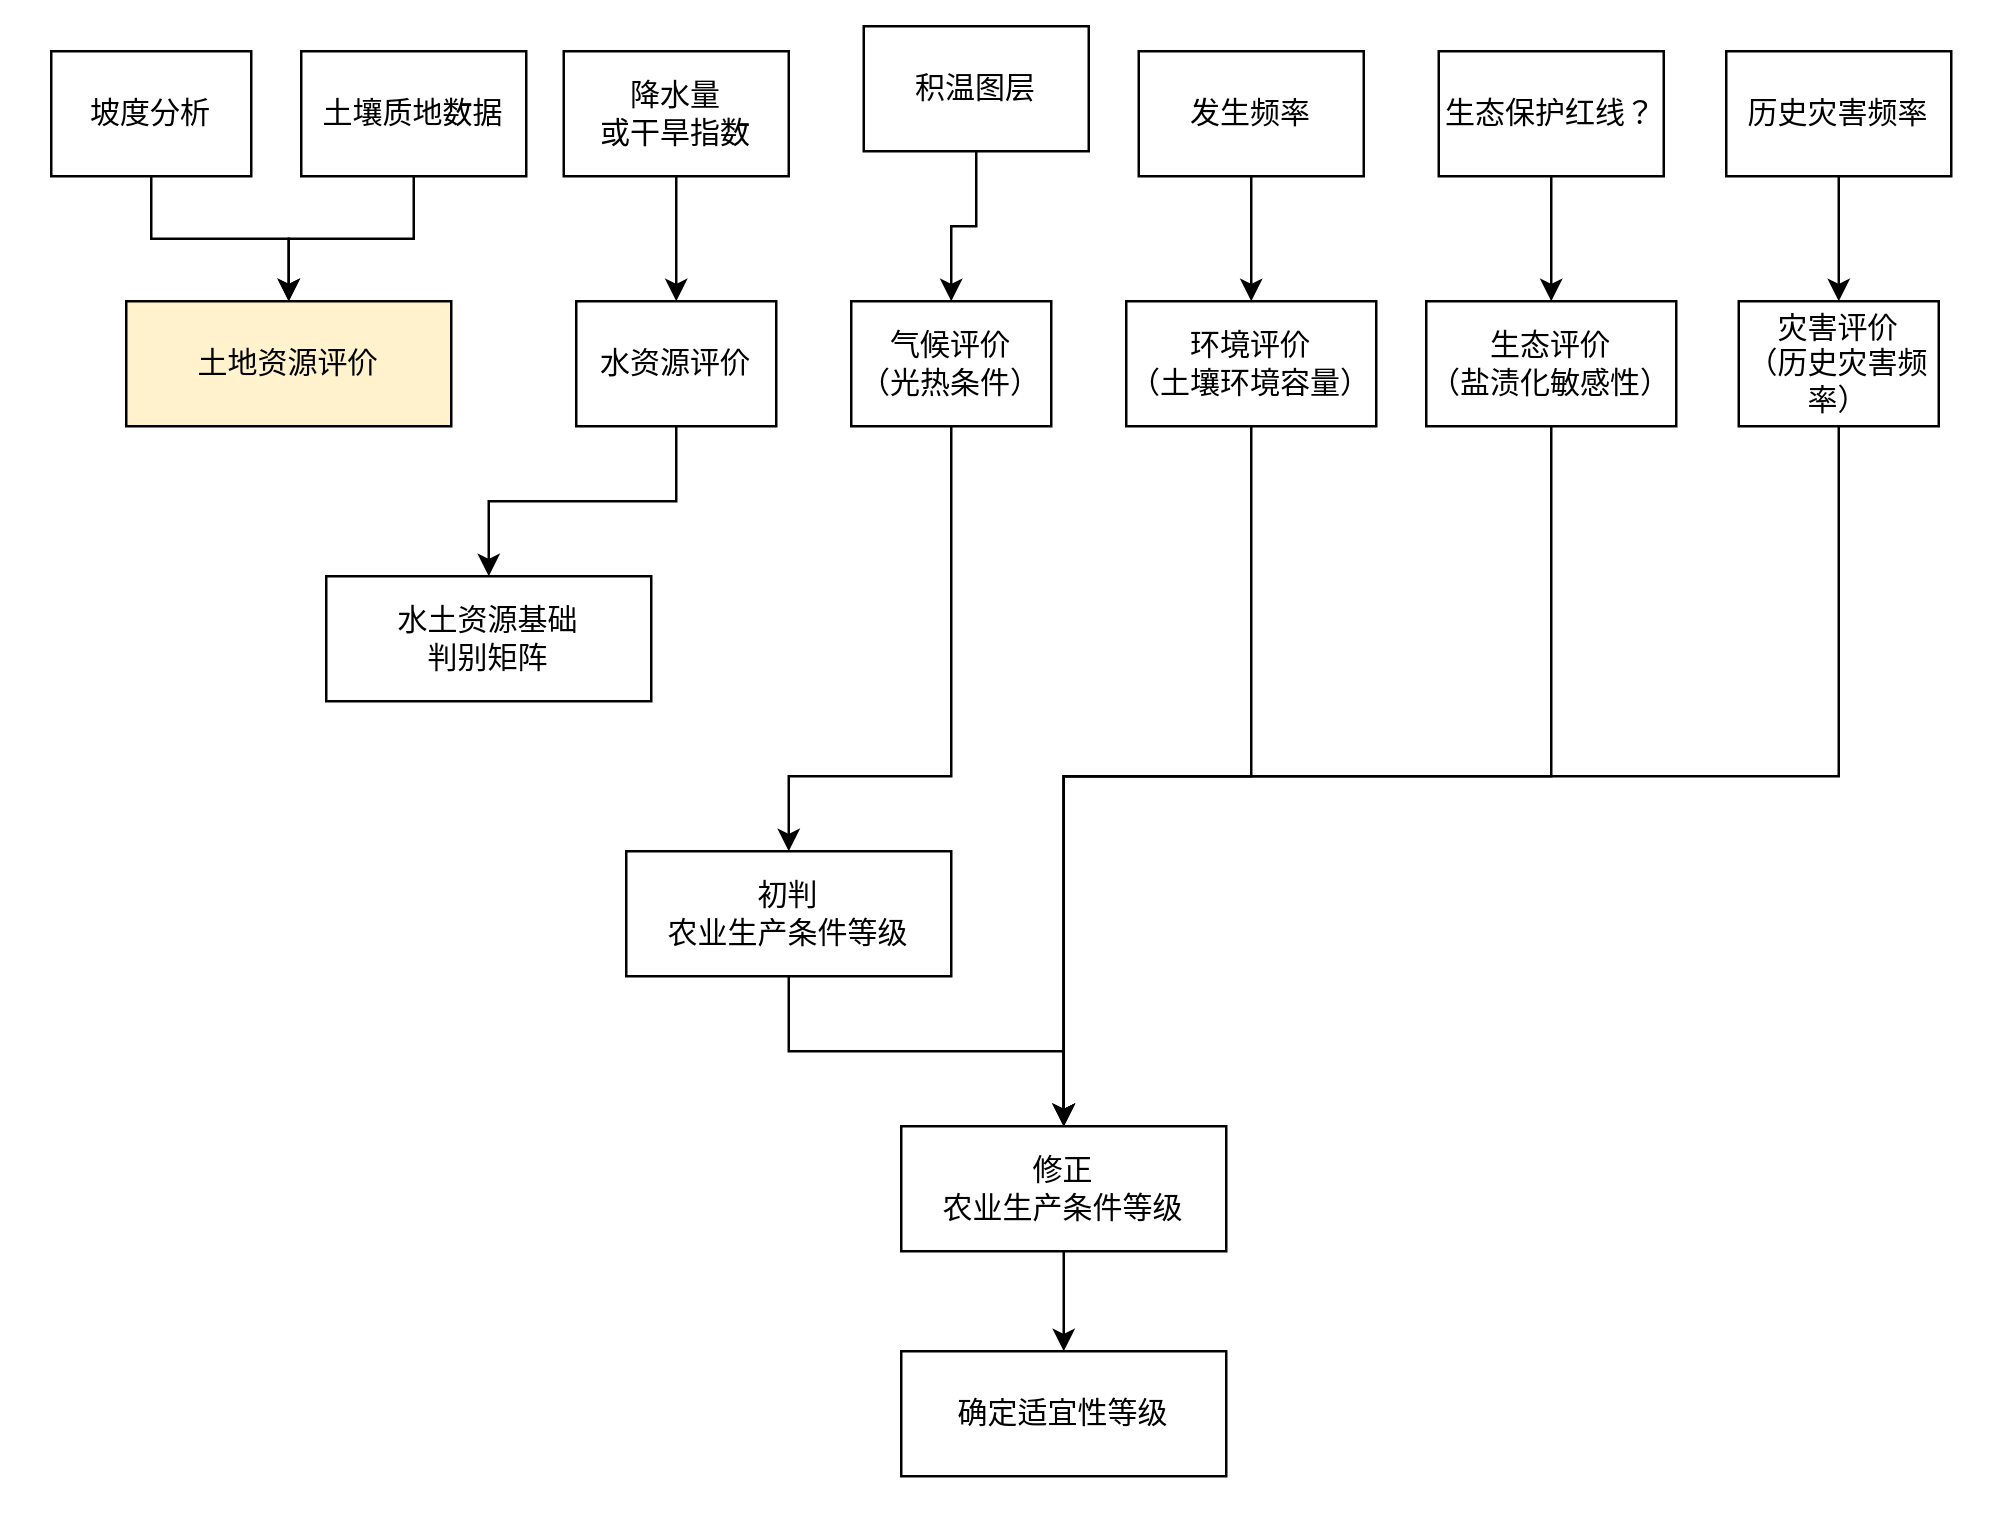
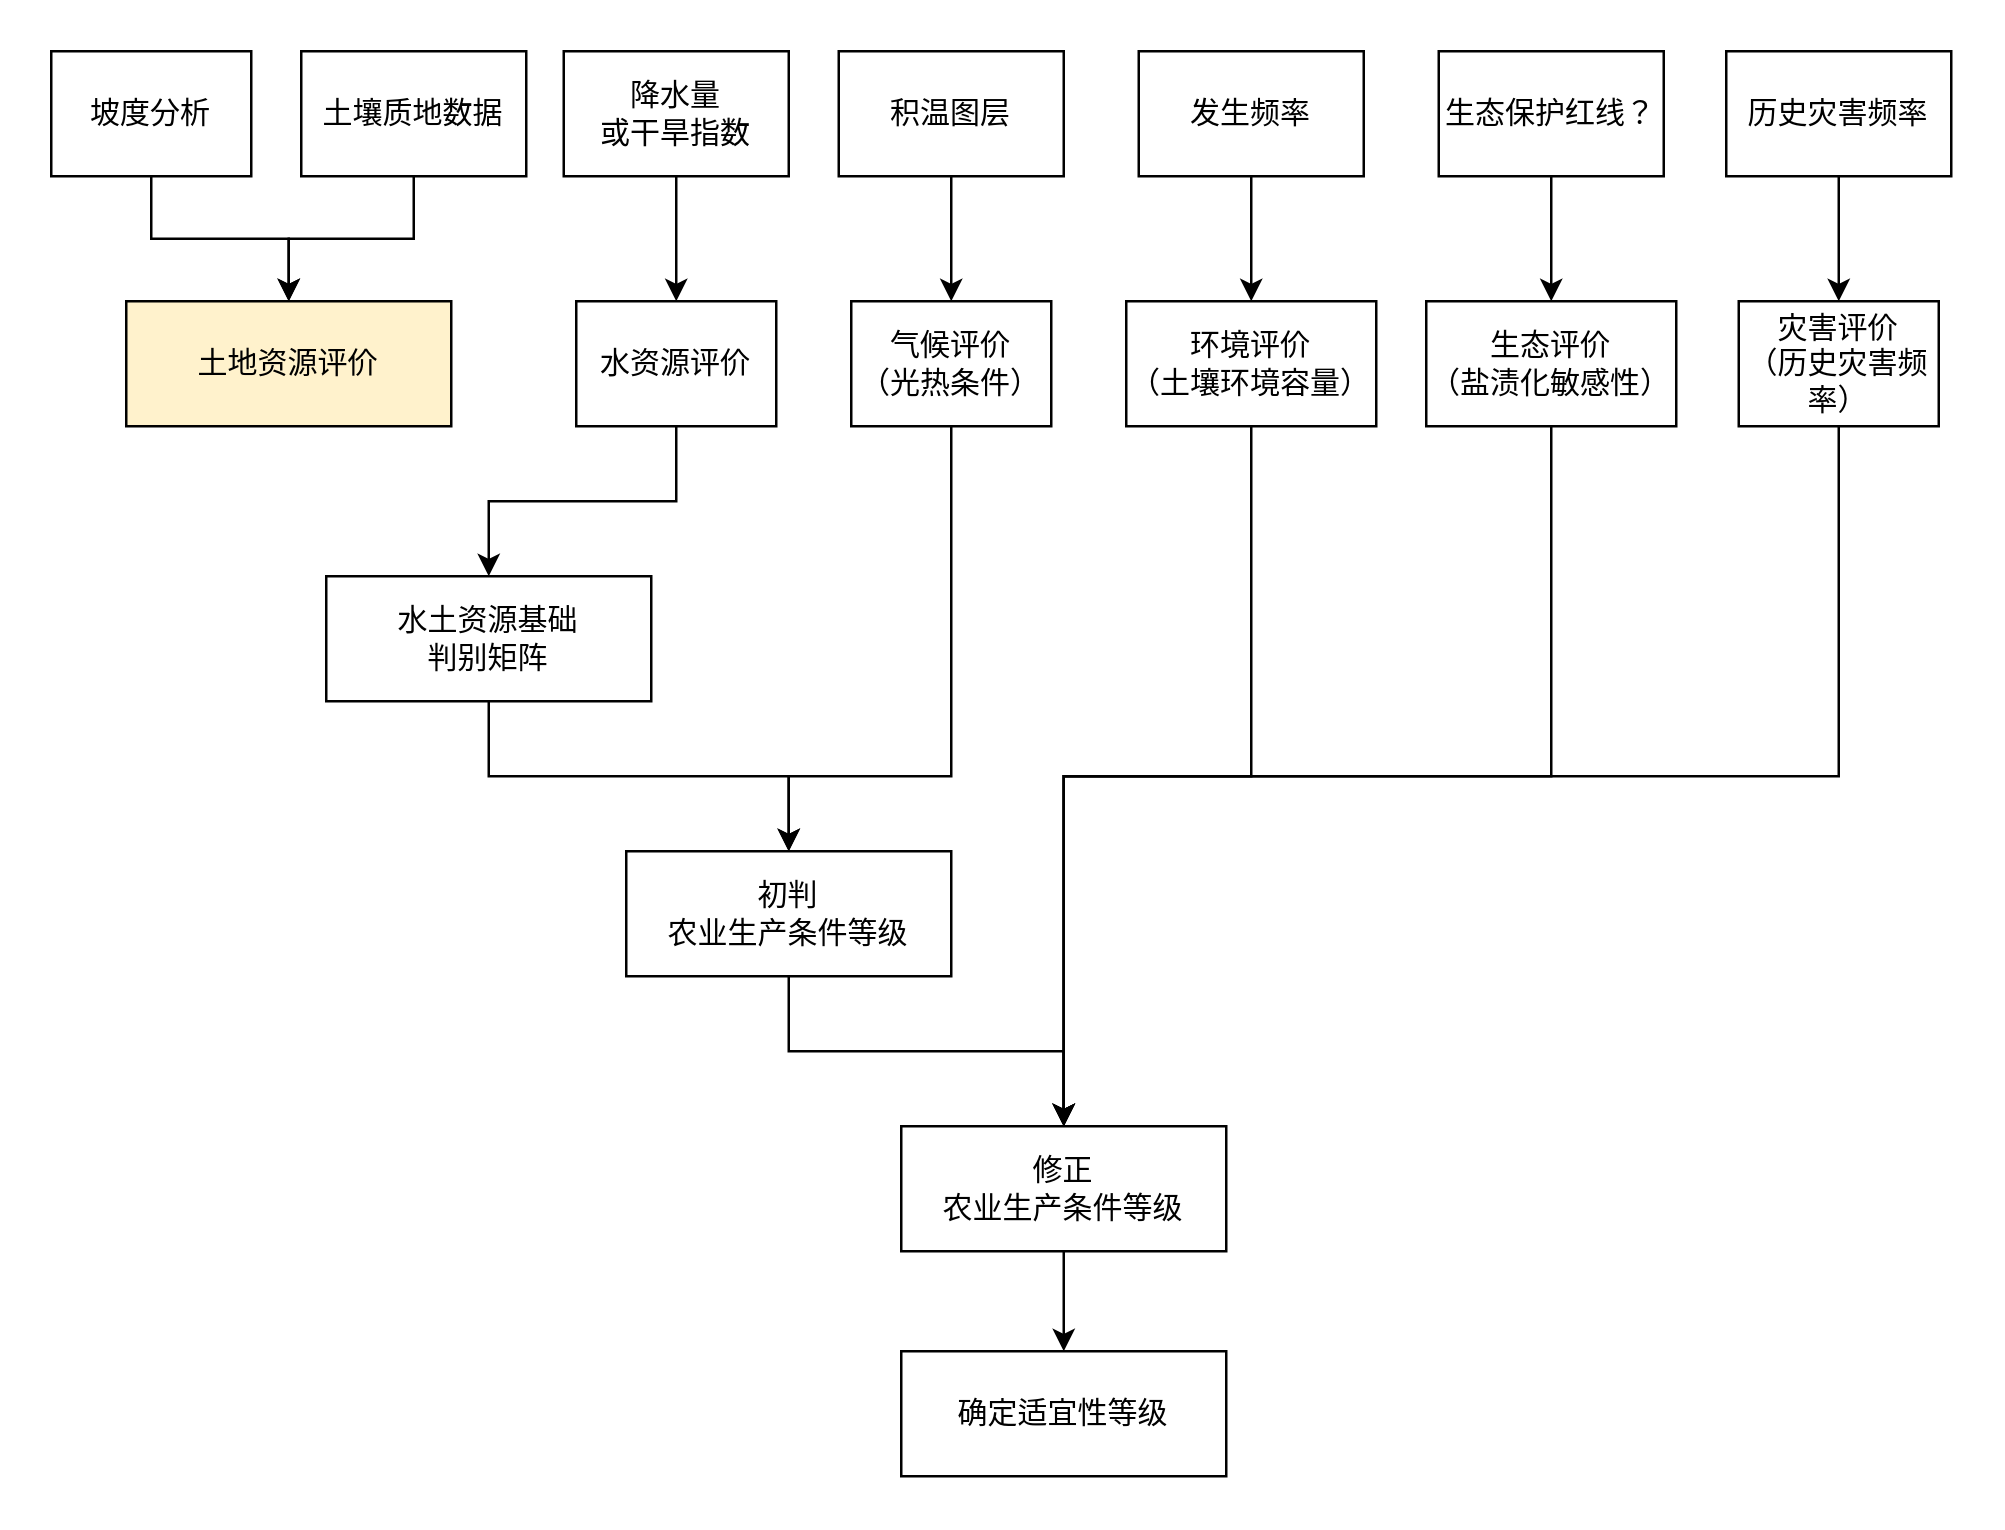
  <mxCell id="0" />
  <mxCell id="1" parent="0" />
  <mxCell id="2" style="edgeStyle=orthogonalEdgeStyle;rounded=0;orthogonalLoop=1;jettySize=auto;html=1;" parent="1" source="3" target="16" edge="1"><mxGeometry relative="1" as="geometry" /></mxCell>
  <mxCell id="3" value="坡度分析" style="rounded=0;whiteSpace=wrap;html=1;" parent="1" vertex="1"><mxGeometry x="20" y="20" width="80" height="50" as="geometry" /></mxCell>
  <mxCell id="4" style="edgeStyle=orthogonalEdgeStyle;rounded=0;orthogonalLoop=1;jettySize=auto;html=1;entryX=0.5;entryY=0;entryDx=0;entryDy=0;" parent="1" source="5" target="28" edge="1"><mxGeometry relative="1" as="geometry" /></mxCell>
  <mxCell id="5" value="水资源评价" style="rounded=0;whiteSpace=wrap;html=1;" parent="1" vertex="1"><mxGeometry x="230" y="120" width="80" height="50" as="geometry" /></mxCell>
  <mxCell id="6" style="edgeStyle=orthogonalEdgeStyle;rounded=0;orthogonalLoop=1;jettySize=auto;html=1;entryX=0.5;entryY=0;entryDx=0;entryDy=0;" parent="1" source="7" target="30" edge="1"><mxGeometry relative="1" as="geometry"><Array as="points"><mxPoint x="380" y="310" /><mxPoint x="315" y="310" /></Array></mxGeometry></mxCell>
  <mxCell id="7" value="气候评价&lt;br&gt;（光热条件）" style="rounded=0;whiteSpace=wrap;html=1;" parent="1" vertex="1"><mxGeometry x="340" y="120" width="80" height="50" as="geometry" /></mxCell>
  <mxCell id="8" style="edgeStyle=orthogonalEdgeStyle;rounded=0;orthogonalLoop=1;jettySize=auto;html=1;entryX=0.5;entryY=0;entryDx=0;entryDy=0;" parent="1" source="9" target="32" edge="1"><mxGeometry relative="1" as="geometry"><Array as="points"><mxPoint x="735" y="310" /><mxPoint x="425" y="310" /></Array></mxGeometry></mxCell>
  <mxCell id="9" value="灾害评价&lt;br&gt;（历史灾害频率）" style="rounded=0;whiteSpace=wrap;html=1;" parent="1" vertex="1"><mxGeometry x="695" y="120" width="80" height="50" as="geometry" /></mxCell>
  <mxCell id="10" style="edgeStyle=orthogonalEdgeStyle;rounded=0;orthogonalLoop=1;jettySize=auto;html=1;entryX=0.5;entryY=0;entryDx=0;entryDy=0;" parent="1" source="11" target="32" edge="1"><mxGeometry relative="1" as="geometry"><Array as="points"><mxPoint x="620" y="310" /><mxPoint x="425" y="310" /></Array></mxGeometry></mxCell>
  <mxCell id="11" value="生态评价&lt;br&gt;（盐渍化敏感性）" style="rounded=0;whiteSpace=wrap;html=1;" parent="1" vertex="1"><mxGeometry x="570" y="120" width="100" height="50" as="geometry" /></mxCell>
  <mxCell id="12" style="edgeStyle=orthogonalEdgeStyle;rounded=0;orthogonalLoop=1;jettySize=auto;html=1;" parent="1" source="13" target="32" edge="1"><mxGeometry relative="1" as="geometry" /></mxCell>
  <mxCell id="13" value="环境评价&lt;br&gt;（土壤环境容量）" style="rounded=0;whiteSpace=wrap;html=1;" parent="1" vertex="1"><mxGeometry x="450" y="120" width="100" height="50" as="geometry" /></mxCell>
  <mxCell id="14" style="edgeStyle=orthogonalEdgeStyle;rounded=0;orthogonalLoop=1;jettySize=auto;html=1;exitX=0.5;exitY=1;exitDx=0;exitDy=0;entryX=0.5;entryY=0;entryDx=0;entryDy=0;" parent="1" source="15" target="16" edge="1"><mxGeometry relative="1" as="geometry" /></mxCell>
  <mxCell id="15" value="土壤质地数据" style="rounded=0;whiteSpace=wrap;html=1;" parent="1" vertex="1"><mxGeometry x="120" y="20" width="90" height="50" as="geometry" /></mxCell>
  <mxCell id="16" value="土地资源评价" style="rounded=0;whiteSpace=wrap;html=1;fillColor=#fff2cc;" parent="1" vertex="1"><mxGeometry x="50" y="120" width="130" height="50" as="geometry" /></mxCell>
  <mxCell id="17" style="edgeStyle=orthogonalEdgeStyle;rounded=0;orthogonalLoop=1;jettySize=auto;html=1;entryX=0.5;entryY=0;entryDx=0;entryDy=0;" parent="1" source="18" target="5" edge="1"><mxGeometry relative="1" as="geometry" /></mxCell>
  <mxCell id="18" value="降水量&lt;br&gt;或干旱指数" style="rounded=0;whiteSpace=wrap;html=1;" parent="1" vertex="1"><mxGeometry x="225" y="20" width="90" height="50" as="geometry" /></mxCell>
  <mxCell id="19" style="edgeStyle=orthogonalEdgeStyle;rounded=0;orthogonalLoop=1;jettySize=auto;html=1;" parent="1" source="20" target="7" edge="1"><mxGeometry relative="1" as="geometry" /></mxCell>
- <mxCell id="20" value="积温图层" style="rounded=0;whiteSpace=wrap;html=1;" parent="1" vertex="1"><mxGeometry x="345" y="10" width="90" height="50" as="geometry" /></mxCell>
+ <mxCell id="20" value="积温图层" style="rounded=0;whiteSpace=wrap;html=1;" parent="1" vertex="1"><mxGeometry x="335" y="20" width="90" height="50" as="geometry" /></mxCell>
  <mxCell id="21" style="edgeStyle=orthogonalEdgeStyle;rounded=0;orthogonalLoop=1;jettySize=auto;html=1;entryX=0.5;entryY=0;entryDx=0;entryDy=0;" parent="1" source="22" target="13" edge="1"><mxGeometry relative="1" as="geometry" /></mxCell>
  <mxCell id="22" value="发生频率" style="rounded=0;whiteSpace=wrap;html=1;" parent="1" vertex="1"><mxGeometry x="455" y="20" width="90" height="50" as="geometry" /></mxCell>
  <mxCell id="23" value="" style="edgeStyle=orthogonalEdgeStyle;rounded=0;orthogonalLoop=1;jettySize=auto;html=1;" parent="1" source="24" target="9" edge="1"><mxGeometry relative="1" as="geometry" /></mxCell>
  <mxCell id="24" value="历史灾害频率" style="rounded=0;whiteSpace=wrap;html=1;" parent="1" vertex="1"><mxGeometry x="690" y="20" width="90" height="50" as="geometry" /></mxCell>
  <mxCell id="25" value="" style="edgeStyle=orthogonalEdgeStyle;rounded=0;orthogonalLoop=1;jettySize=auto;html=1;" parent="1" source="26" target="11" edge="1"><mxGeometry relative="1" as="geometry" /></mxCell>
  <mxCell id="26" value="生态保护红线？" style="rounded=0;whiteSpace=wrap;html=1;" parent="1" vertex="1"><mxGeometry x="575" y="20" width="90" height="50" as="geometry" /></mxCell>
+ <mxCell id="27" style="edgeStyle=orthogonalEdgeStyle;rounded=0;orthogonalLoop=1;jettySize=auto;html=1;entryX=0.5;entryY=0;entryDx=0;entryDy=0;" parent="1" source="28" target="30" edge="1"><mxGeometry relative="1" as="geometry" /></mxCell>
  <mxCell id="28" value="水土资源基础&lt;br&gt;判别矩阵" style="rounded=0;whiteSpace=wrap;html=1;" parent="1" vertex="1"><mxGeometry x="130" y="230" width="130" height="50" as="geometry" /></mxCell>
  <mxCell id="29" style="edgeStyle=orthogonalEdgeStyle;rounded=0;orthogonalLoop=1;jettySize=auto;html=1;entryX=0.5;entryY=0;entryDx=0;entryDy=0;" parent="1" source="30" target="32" edge="1"><mxGeometry relative="1" as="geometry" /></mxCell>
  <mxCell id="30" value="初判&lt;br&gt;农业生产条件等级" style="rounded=0;whiteSpace=wrap;html=1;" parent="1" vertex="1"><mxGeometry x="250" y="340" width="130" height="50" as="geometry" /></mxCell>
  <mxCell id="31" value="" style="edgeStyle=orthogonalEdgeStyle;rounded=0;orthogonalLoop=1;jettySize=auto;html=1;" parent="1" source="32" target="33" edge="1"><mxGeometry relative="1" as="geometry" /></mxCell>
  <mxCell id="32" value="修正&lt;br&gt;农业生产条件等级" style="rounded=0;whiteSpace=wrap;html=1;" parent="1" vertex="1"><mxGeometry x="360" y="450" width="130" height="50" as="geometry" /></mxCell>
  <mxCell id="33" value="确定适宜性等级" style="rounded=0;whiteSpace=wrap;html=1;" parent="1" vertex="1"><mxGeometry x="360" y="540" width="130" height="50" as="geometry" /></mxCell>
